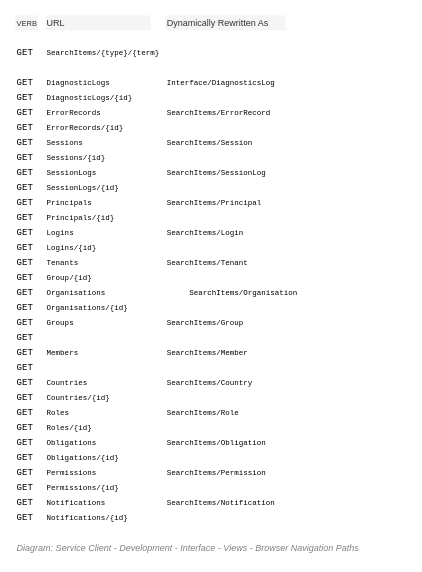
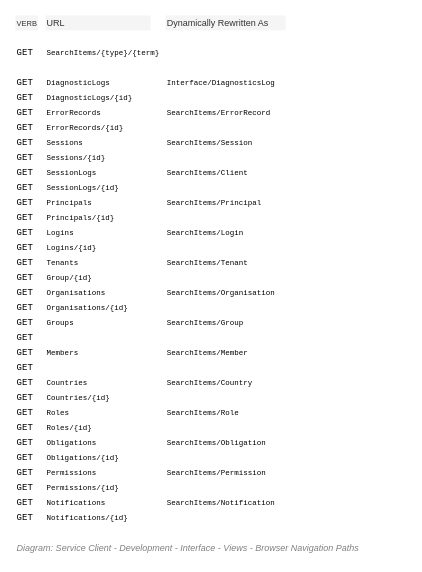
  <mxCell id="0" />
  <mxCell id="1" parent="0" />
  <mxCell id="2" value="Dynamically Rewritten As" style="text;html=1;strokeColor=none;fillColor=#f5f5f5;align=left;verticalAlign=middle;whiteSpace=wrap;rounded=0;fontSize=12;fontFamily=Helvetica;fontColor=#333333;fontStyle=0" vertex="1" parent="1"><mxGeometry x="220" y="20" width="160" height="20" as="geometry" /></mxCell>
  <mxCell id="3" value="URL" style="text;html=1;strokeColor=none;fillColor=#f5f5f5;align=left;verticalAlign=middle;whiteSpace=wrap;rounded=0;fontSize=12;fontFamily=Helvetica;fontColor=#333333;fontStyle=0" vertex="1" parent="1"><mxGeometry x="60" y="20" width="140" height="20" as="geometry" /></mxCell>
  <mxCell id="4" value="&lt;font style=&quot;font-size: 10px;&quot;&gt;VERB&lt;/font&gt;" style="text;html=1;strokeColor=none;fillColor=#f5f5f5;align=left;verticalAlign=middle;whiteSpace=wrap;rounded=0;fontSize=10;fontFamily=Helvetica;fontColor=#333333;fontStyle=0" vertex="1" parent="1"><mxGeometry x="20" y="20" width="30" height="20" as="geometry" /></mxCell>
  <mxCell id="5" value="&lt;font style=&quot;font-size: 10px&quot;&gt;SearchItems/{type}/{term}&lt;/font&gt;" style="text;html=1;strokeColor=none;fillColor=none;align=left;verticalAlign=middle;whiteSpace=wrap;rounded=0;dashed=1;fontSize=10;fontFamily=Courier New;" vertex="1" parent="1"><mxGeometry x="60" y="60" width="160" height="20" as="geometry" /></mxCell>
  <mxCell id="6" value="GET" style="text;html=1;strokeColor=none;fillColor=none;align=left;verticalAlign=middle;whiteSpace=wrap;rounded=0;dashed=1;fontSize=12;fontFamily=Courier New;" vertex="1" parent="1"><mxGeometry x="20" y="60" width="40" height="20" as="geometry" /></mxCell>
  <mxCell id="7" value="GET" style="text;html=1;strokeColor=none;fillColor=none;align=left;verticalAlign=middle;whiteSpace=wrap;rounded=0;dashed=1;fontSize=12;fontFamily=Courier New;" vertex="1" parent="1"><mxGeometry x="20" y="360" width="40" height="20" as="geometry" /></mxCell>
  <mxCell id="8" value="Group/{id}" style="text;html=1;strokeColor=none;fillColor=none;align=left;verticalAlign=middle;whiteSpace=wrap;rounded=0;dashed=1;fontSize=10;fontFamily=Courier New;" vertex="1" parent="1"><mxGeometry x="60" y="360" width="140" height="20" as="geometry" /></mxCell>
  <mxCell id="9" value="GET" style="text;html=1;strokeColor=none;fillColor=none;align=left;verticalAlign=middle;whiteSpace=wrap;rounded=0;dashed=1;fontSize=12;fontFamily=Courier New;" vertex="1" parent="1"><mxGeometry x="20" y="400" width="40" height="20" as="geometry" /></mxCell>
  <mxCell id="10" value="Organisations/{id}" style="text;html=1;strokeColor=none;fillColor=none;align=left;verticalAlign=middle;whiteSpace=wrap;rounded=0;dashed=1;fontSize=10;fontFamily=Courier New;" vertex="1" parent="1"><mxGeometry x="60" y="400" width="140" height="20" as="geometry" /></mxCell>
  <mxCell id="11" value="GET" style="text;html=1;strokeColor=none;fillColor=none;align=left;verticalAlign=middle;whiteSpace=wrap;rounded=0;dashed=1;fontSize=12;fontFamily=Courier New;" vertex="1" parent="1"><mxGeometry x="20" y="440" width="40" height="20" as="geometry" /></mxCell>
  <mxCell id="12" value="GET" style="text;html=1;strokeColor=none;fillColor=none;align=left;verticalAlign=middle;whiteSpace=wrap;rounded=0;dashed=1;fontSize=12;fontFamily=Courier New;" vertex="1" parent="1"><mxGeometry x="20" y="460" width="40" height="20" as="geometry" /></mxCell>
  <mxCell id="13" value="Members" style="text;html=1;strokeColor=none;fillColor=none;align=left;verticalAlign=middle;whiteSpace=wrap;rounded=0;dashed=1;fontSize=10;fontFamily=Courier New;" vertex="1" parent="1"><mxGeometry x="60" y="460" width="140" height="20" as="geometry" /></mxCell>
  <mxCell id="14" value="GET" style="text;html=1;strokeColor=none;fillColor=none;align=left;verticalAlign=middle;whiteSpace=wrap;rounded=0;dashed=1;fontSize=12;fontFamily=Courier New;" vertex="1" parent="1"><mxGeometry x="20" y="480" width="40" height="20" as="geometry" /></mxCell>
  <mxCell id="15" value="GET" style="text;html=1;strokeColor=none;fillColor=none;align=left;verticalAlign=middle;whiteSpace=wrap;rounded=0;dashed=1;fontSize=12;fontFamily=Courier New;" vertex="1" parent="1"><mxGeometry x="20" y="420" width="40" height="20" as="geometry" /></mxCell>
  <mxCell id="16" value="Groups" style="text;html=1;strokeColor=none;fillColor=none;align=left;verticalAlign=middle;whiteSpace=wrap;rounded=0;dashed=1;fontSize=10;fontFamily=Courier New;" vertex="1" parent="1"><mxGeometry x="60" y="420" width="140" height="20" as="geometry" /></mxCell>
  <mxCell id="17" value="GET" style="text;html=1;strokeColor=none;fillColor=none;align=left;verticalAlign=middle;whiteSpace=wrap;rounded=0;dashed=1;fontSize=12;fontFamily=Courier New;" vertex="1" parent="1"><mxGeometry x="20" y="380" width="40" height="20" as="geometry" /></mxCell>
  <mxCell id="18" value="Organisations" style="text;html=1;strokeColor=none;fillColor=none;align=left;verticalAlign=middle;whiteSpace=wrap;rounded=0;dashed=1;fontSize=10;fontFamily=Courier New;" vertex="1" parent="1"><mxGeometry x="60" y="380" width="140" height="20" as="geometry" /></mxCell>
  <mxCell id="19" value="GET" style="text;html=1;strokeColor=none;fillColor=none;align=left;verticalAlign=middle;whiteSpace=wrap;rounded=0;dashed=1;fontSize=12;fontFamily=Courier New;" vertex="1" parent="1"><mxGeometry x="20" y="340" width="40" height="20" as="geometry" /></mxCell>
  <mxCell id="20" value="Tenants" style="text;html=1;strokeColor=none;fillColor=none;align=left;verticalAlign=middle;whiteSpace=wrap;rounded=0;dashed=1;fontSize=10;fontFamily=Courier New;" vertex="1" parent="1"><mxGeometry x="60" y="340" width="140" height="20" as="geometry" /></mxCell>
  <mxCell id="21" value="GET" style="text;html=1;strokeColor=none;fillColor=none;align=left;verticalAlign=middle;whiteSpace=wrap;rounded=0;dashed=1;fontSize=12;fontFamily=Courier New;" vertex="1" parent="1"><mxGeometry x="20" y="140" width="40" height="20" as="geometry" /></mxCell>
  <mxCell id="22" value="ErrorRecords" style="text;html=1;strokeColor=none;fillColor=none;align=left;verticalAlign=middle;whiteSpace=wrap;rounded=0;dashed=1;fontSize=10;fontFamily=Courier New;" vertex="1" parent="1"><mxGeometry x="60" y="140" width="140" height="20" as="geometry" /></mxCell>
  <mxCell id="23" value="GET" style="text;html=1;strokeColor=none;fillColor=none;align=left;verticalAlign=middle;whiteSpace=wrap;rounded=0;dashed=1;fontSize=12;fontFamily=Courier New;" vertex="1" parent="1"><mxGeometry x="20" y="160" width="40" height="20" as="geometry" /></mxCell>
  <mxCell id="24" value="ErrorRecords/{id}" style="text;html=1;strokeColor=none;fillColor=none;align=left;verticalAlign=middle;whiteSpace=wrap;rounded=0;dashed=1;fontSize=10;fontFamily=Courier New;" vertex="1" parent="1"><mxGeometry x="60" y="160" width="140" height="20" as="geometry" /></mxCell>
  <mxCell id="25" value="GET" style="text;html=1;strokeColor=none;fillColor=none;align=left;verticalAlign=middle;whiteSpace=wrap;rounded=0;dashed=1;fontSize=12;fontFamily=Courier New;" vertex="1" parent="1"><mxGeometry x="20" y="100" width="40" height="20" as="geometry" /></mxCell>
  <mxCell id="26" value="DiagnosticLogs" style="text;html=1;strokeColor=none;fillColor=none;align=left;verticalAlign=middle;whiteSpace=wrap;rounded=0;dashed=1;fontSize=10;fontFamily=Courier New;" vertex="1" parent="1"><mxGeometry x="60" y="100" width="140" height="20" as="geometry" /></mxCell>
  <mxCell id="27" value="GET" style="text;html=1;strokeColor=none;fillColor=none;align=left;verticalAlign=middle;whiteSpace=wrap;rounded=0;dashed=1;fontSize=12;fontFamily=Courier New;" vertex="1" parent="1"><mxGeometry x="20" y="120" width="40" height="20" as="geometry" /></mxCell>
  <mxCell id="28" value="DiagnosticLogs/{id}" style="text;html=1;strokeColor=none;fillColor=none;align=left;verticalAlign=middle;whiteSpace=wrap;rounded=0;dashed=1;fontSize=10;fontFamily=Courier New;" vertex="1" parent="1"><mxGeometry x="60" y="120" width="140" height="20" as="geometry" /></mxCell>
  <mxCell id="29" value="GET" style="text;html=1;strokeColor=none;fillColor=none;align=left;verticalAlign=middle;whiteSpace=wrap;rounded=0;dashed=1;fontSize=12;fontFamily=Courier New;" vertex="1" parent="1"><mxGeometry x="20" y="180" width="40" height="20" as="geometry" /></mxCell>
  <mxCell id="30" value="Sessions" style="text;html=1;strokeColor=none;fillColor=none;align=left;verticalAlign=middle;whiteSpace=wrap;rounded=0;dashed=1;fontSize=10;fontFamily=Courier New;" vertex="1" parent="1"><mxGeometry x="60" y="180" width="140" height="20" as="geometry" /></mxCell>
  <mxCell id="31" value="GET" style="text;html=1;strokeColor=none;fillColor=none;align=left;verticalAlign=middle;whiteSpace=wrap;rounded=0;dashed=1;fontSize=12;fontFamily=Courier New;" vertex="1" parent="1"><mxGeometry x="20" y="200" width="40" height="20" as="geometry" /></mxCell>
  <mxCell id="32" value="Sessions/{id}" style="text;html=1;strokeColor=none;fillColor=none;align=left;verticalAlign=middle;whiteSpace=wrap;rounded=0;dashed=1;fontSize=10;fontFamily=Courier New;" vertex="1" parent="1"><mxGeometry x="60" y="200" width="140" height="20" as="geometry" /></mxCell>
  <mxCell id="33" value="GET" style="text;html=1;strokeColor=none;fillColor=none;align=left;verticalAlign=middle;whiteSpace=wrap;rounded=0;dashed=1;fontSize=12;fontFamily=Courier New;" vertex="1" parent="1"><mxGeometry x="20" y="220" width="40" height="20" as="geometry" /></mxCell>
  <mxCell id="34" value="SessionLogs" style="text;html=1;strokeColor=none;fillColor=none;align=left;verticalAlign=middle;whiteSpace=wrap;rounded=0;dashed=1;fontSize=10;fontFamily=Courier New;" vertex="1" parent="1"><mxGeometry x="60" y="220" width="140" height="20" as="geometry" /></mxCell>
  <mxCell id="35" value="GET" style="text;html=1;strokeColor=none;fillColor=none;align=left;verticalAlign=middle;whiteSpace=wrap;rounded=0;dashed=1;fontSize=12;fontFamily=Courier New;" vertex="1" parent="1"><mxGeometry x="20" y="240" width="40" height="20" as="geometry" /></mxCell>
  <mxCell id="36" value="SessionLogs/{id}" style="text;html=1;strokeColor=none;fillColor=none;align=left;verticalAlign=middle;whiteSpace=wrap;rounded=0;dashed=1;fontSize=10;fontFamily=Courier New;" vertex="1" parent="1"><mxGeometry x="60" y="240" width="140" height="20" as="geometry" /></mxCell>
  <mxCell id="37" value="GET" style="text;html=1;strokeColor=none;fillColor=none;align=left;verticalAlign=middle;whiteSpace=wrap;rounded=0;dashed=1;fontSize=12;fontFamily=Courier New;" vertex="1" parent="1"><mxGeometry x="20" y="300" width="40" height="20" as="geometry" /></mxCell>
  <mxCell id="38" value="Logins" style="text;html=1;strokeColor=none;fillColor=none;align=left;verticalAlign=middle;whiteSpace=wrap;rounded=0;dashed=1;fontSize=10;fontFamily=Courier New;" vertex="1" parent="1"><mxGeometry x="60" y="300" width="140" height="20" as="geometry" /></mxCell>
  <mxCell id="39" value="GET" style="text;html=1;strokeColor=none;fillColor=none;align=left;verticalAlign=middle;whiteSpace=wrap;rounded=0;dashed=1;fontSize=12;fontFamily=Courier New;" vertex="1" parent="1"><mxGeometry x="20" y="320" width="40" height="20" as="geometry" /></mxCell>
  <mxCell id="40" value="Logins/{id}" style="text;html=1;strokeColor=none;fillColor=none;align=left;verticalAlign=middle;whiteSpace=wrap;rounded=0;dashed=1;fontSize=10;fontFamily=Courier New;" vertex="1" parent="1"><mxGeometry x="60" y="320" width="140" height="20" as="geometry" /></mxCell>
  <mxCell id="41" value="GET" style="text;html=1;strokeColor=none;fillColor=none;align=left;verticalAlign=middle;whiteSpace=wrap;rounded=0;dashed=1;fontSize=12;fontFamily=Courier New;" vertex="1" parent="1"><mxGeometry x="20" y="260" width="40" height="20" as="geometry" /></mxCell>
  <mxCell id="42" value="Principals" style="text;html=1;strokeColor=none;fillColor=none;align=left;verticalAlign=middle;whiteSpace=wrap;rounded=0;dashed=1;fontSize=10;fontFamily=Courier New;" vertex="1" parent="1"><mxGeometry x="60" y="260" width="140" height="20" as="geometry" /></mxCell>
  <mxCell id="43" value="GET" style="text;html=1;strokeColor=none;fillColor=none;align=left;verticalAlign=middle;whiteSpace=wrap;rounded=0;dashed=1;fontSize=12;fontFamily=Courier New;" vertex="1" parent="1"><mxGeometry x="20" y="280" width="40" height="20" as="geometry" /></mxCell>
  <mxCell id="44" value="Principals/{id}" style="text;html=1;strokeColor=none;fillColor=none;align=left;verticalAlign=middle;whiteSpace=wrap;rounded=0;dashed=1;fontSize=10;fontFamily=Courier New;" vertex="1" parent="1"><mxGeometry x="60" y="280" width="140" height="20" as="geometry" /></mxCell>
  <mxCell id="45" value="GET" style="text;html=1;strokeColor=none;fillColor=none;align=left;verticalAlign=middle;whiteSpace=wrap;rounded=0;dashed=1;fontSize=12;fontFamily=Courier New;" vertex="1" parent="1"><mxGeometry x="20" y="500" width="40" height="20" as="geometry" /></mxCell>
  <mxCell id="46" value="Countries" style="text;html=1;strokeColor=none;fillColor=none;align=left;verticalAlign=middle;whiteSpace=wrap;rounded=0;dashed=1;fontSize=10;fontFamily=Courier New;" vertex="1" parent="1"><mxGeometry x="60" y="500" width="140" height="20" as="geometry" /></mxCell>
  <mxCell id="47" value="GET" style="text;html=1;strokeColor=none;fillColor=none;align=left;verticalAlign=middle;whiteSpace=wrap;rounded=0;dashed=1;fontSize=12;fontFamily=Courier New;" vertex="1" parent="1"><mxGeometry x="20" y="520" width="40" height="20" as="geometry" /></mxCell>
  <mxCell id="48" value="Countries/{id}" style="text;html=1;strokeColor=none;fillColor=none;align=left;verticalAlign=middle;whiteSpace=wrap;rounded=0;dashed=1;fontSize=10;fontFamily=Courier New;" vertex="1" parent="1"><mxGeometry x="60" y="520" width="140" height="20" as="geometry" /></mxCell>
  <mxCell id="49" value="GET" style="text;html=1;strokeColor=none;fillColor=none;align=left;verticalAlign=middle;whiteSpace=wrap;rounded=0;dashed=1;fontSize=12;fontFamily=Courier New;" vertex="1" parent="1"><mxGeometry x="20" y="540" width="40" height="20" as="geometry" /></mxCell>
  <mxCell id="50" value="Roles" style="text;html=1;strokeColor=none;fillColor=none;align=left;verticalAlign=middle;whiteSpace=wrap;rounded=0;dashed=1;fontSize=10;fontFamily=Courier New;" vertex="1" parent="1"><mxGeometry x="60" y="540" width="140" height="20" as="geometry" /></mxCell>
  <mxCell id="51" value="GET" style="text;html=1;strokeColor=none;fillColor=none;align=left;verticalAlign=middle;whiteSpace=wrap;rounded=0;dashed=1;fontSize=12;fontFamily=Courier New;" vertex="1" parent="1"><mxGeometry x="20" y="560" width="40" height="20" as="geometry" /></mxCell>
  <mxCell id="52" value="Roles/{id}" style="text;html=1;strokeColor=none;fillColor=none;align=left;verticalAlign=middle;whiteSpace=wrap;rounded=0;dashed=1;fontSize=10;fontFamily=Courier New;" vertex="1" parent="1"><mxGeometry x="60" y="560" width="140" height="20" as="geometry" /></mxCell>
  <mxCell id="53" value="GET" style="text;html=1;strokeColor=none;fillColor=none;align=left;verticalAlign=middle;whiteSpace=wrap;rounded=0;dashed=1;fontSize=12;fontFamily=Courier New;" vertex="1" parent="1"><mxGeometry x="20" y="580" width="40" height="20" as="geometry" /></mxCell>
  <mxCell id="54" value="Obligations" style="text;html=1;strokeColor=none;fillColor=none;align=left;verticalAlign=middle;whiteSpace=wrap;rounded=0;dashed=1;fontSize=10;fontFamily=Courier New;" vertex="1" parent="1"><mxGeometry x="60" y="580" width="140" height="20" as="geometry" /></mxCell>
  <mxCell id="55" value="GET" style="text;html=1;strokeColor=none;fillColor=none;align=left;verticalAlign=middle;whiteSpace=wrap;rounded=0;dashed=1;fontSize=12;fontFamily=Courier New;" vertex="1" parent="1"><mxGeometry x="20" y="600" width="40" height="20" as="geometry" /></mxCell>
  <mxCell id="56" value="Obligations/{id}" style="text;html=1;strokeColor=none;fillColor=none;align=left;verticalAlign=middle;whiteSpace=wrap;rounded=0;dashed=1;fontSize=10;fontFamily=Courier New;" vertex="1" parent="1"><mxGeometry x="60" y="600" width="140" height="20" as="geometry" /></mxCell>
  <mxCell id="57" value="GET" style="text;html=1;strokeColor=none;fillColor=none;align=left;verticalAlign=middle;whiteSpace=wrap;rounded=0;dashed=1;fontSize=12;fontFamily=Courier New;" vertex="1" parent="1"><mxGeometry x="20" y="620" width="40" height="20" as="geometry" /></mxCell>
  <mxCell id="58" value="Permissions" style="text;html=1;strokeColor=none;fillColor=none;align=left;verticalAlign=middle;whiteSpace=wrap;rounded=0;dashed=1;fontSize=10;fontFamily=Courier New;" vertex="1" parent="1"><mxGeometry x="60" y="620" width="140" height="20" as="geometry" /></mxCell>
  <mxCell id="59" value="GET" style="text;html=1;strokeColor=none;fillColor=none;align=left;verticalAlign=middle;whiteSpace=wrap;rounded=0;dashed=1;fontSize=12;fontFamily=Courier New;" vertex="1" parent="1"><mxGeometry x="20" y="640" width="40" height="20" as="geometry" /></mxCell>
  <mxCell id="60" value="Permissions/{id}" style="text;html=1;strokeColor=none;fillColor=none;align=left;verticalAlign=middle;whiteSpace=wrap;rounded=0;dashed=1;fontSize=10;fontFamily=Courier New;" vertex="1" parent="1"><mxGeometry x="60" y="640" width="140" height="20" as="geometry" /></mxCell>
  <mxCell id="61" value="&lt;font style=&quot;font-size: 10px&quot;&gt;Interface/DiagnosticsLog&lt;/font&gt;" style="text;html=1;strokeColor=none;fillColor=none;align=left;verticalAlign=middle;whiteSpace=wrap;rounded=0;dashed=1;fontSize=10;fontFamily=Courier New;" vertex="1" parent="1"><mxGeometry x="220" y="100" width="160" height="20" as="geometry" /></mxCell>
  <mxCell id="62" value="&lt;font style=&quot;font-size: 10px&quot;&gt;SearchItems/ErrorRecord&lt;/font&gt;" style="text;html=1;strokeColor=none;fillColor=none;align=left;verticalAlign=middle;whiteSpace=wrap;rounded=0;dashed=1;fontSize=10;fontFamily=Courier New;" vertex="1" parent="1"><mxGeometry x="220" y="140" width="160" height="20" as="geometry" /></mxCell>
  <mxCell id="63" value="&lt;font style=&quot;font-size: 10px&quot;&gt;SearchItems/Session&lt;/font&gt;" style="text;html=1;strokeColor=none;fillColor=none;align=left;verticalAlign=middle;whiteSpace=wrap;rounded=0;dashed=1;fontSize=10;fontFamily=Courier New;" vertex="1" parent="1"><mxGeometry x="220" y="180" width="160" height="20" as="geometry" /></mxCell>
  <mxCell id="64" value="&lt;font style=&quot;font-size: 10px&quot;&gt;SearchItems/Principal&lt;/font&gt;" style="text;html=1;strokeColor=none;fillColor=none;align=left;verticalAlign=middle;whiteSpace=wrap;rounded=0;dashed=1;fontSize=10;fontFamily=Courier New;" vertex="1" parent="1"><mxGeometry x="220" y="260" width="160" height="20" as="geometry" /></mxCell>
- <mxCell id="65" value="&lt;font style=&quot;font-size: 10px&quot;&gt;SearchItems/SessionLog&lt;/font&gt;" style="text;html=1;strokeColor=none;fillColor=none;align=left;verticalAlign=middle;whiteSpace=wrap;rounded=0;dashed=1;fontSize=10;fontFamily=Courier New;" vertex="1" parent="1"><mxGeometry x="220" y="220" width="160" height="20" as="geometry" /></mxCell>
+ <mxCell id="65" value="&lt;font style=&quot;font-size: 10px&quot;&gt;SearchItems/Client&lt;/font&gt;" style="text;html=1;strokeColor=none;fillColor=none;align=left;verticalAlign=middle;whiteSpace=wrap;rounded=0;dashed=1;fontSize=10;fontFamily=Courier New;" vertex="1" parent="1"><mxGeometry x="220" y="220" width="160" height="20" as="geometry" /></mxCell>
  <mxCell id="66" value="&lt;font style=&quot;font-size: 10px&quot;&gt;SearchItems/Login&lt;/font&gt;" style="text;html=1;strokeColor=none;fillColor=none;align=left;verticalAlign=middle;whiteSpace=wrap;rounded=0;dashed=1;fontSize=10;fontFamily=Courier New;" vertex="1" parent="1"><mxGeometry x="220" y="300" width="160" height="20" as="geometry" /></mxCell>
  <mxCell id="67" value="&lt;font style=&quot;font-size: 10px&quot;&gt;SearchItems/Tenant&lt;/font&gt;" style="text;html=1;strokeColor=none;fillColor=none;align=left;verticalAlign=middle;whiteSpace=wrap;rounded=0;dashed=1;fontSize=10;fontFamily=Courier New;" vertex="1" parent="1"><mxGeometry x="220" y="340" width="160" height="20" as="geometry" /></mxCell>
  <mxCell id="68" value="&lt;font style=&quot;font-size: 10px&quot;&gt;SearchItems/Group&lt;/font&gt;" style="text;html=1;strokeColor=none;fillColor=none;align=left;verticalAlign=middle;whiteSpace=wrap;rounded=0;dashed=1;fontSize=10;fontFamily=Courier New;" vertex="1" parent="1"><mxGeometry x="220" y="420" width="160" height="20" as="geometry" /></mxCell>
- <mxCell id="69" value="&lt;font style=&quot;font-size: 10px&quot;&gt;SearchItems/Organisation&lt;/font&gt;" style="text;html=1;strokeColor=none;fillColor=none;align=left;verticalAlign=middle;whiteSpace=wrap;rounded=0;dashed=1;fontSize=10;fontFamily=Courier New;" vertex="1" parent="1"><mxGeometry x="250" y="380" width="160" height="20" as="geometry" /></mxCell>
+ <mxCell id="69" value="&lt;font style=&quot;font-size: 10px&quot;&gt;SearchItems/Organisation&lt;/font&gt;" style="text;html=1;strokeColor=none;fillColor=none;align=left;verticalAlign=middle;whiteSpace=wrap;rounded=0;dashed=1;fontSize=10;fontFamily=Courier New;" vertex="1" parent="1"><mxGeometry x="220" y="380" width="160" height="20" as="geometry" /></mxCell>
  <mxCell id="70" value="&lt;font style=&quot;font-size: 10px&quot;&gt;SearchItems/Member&lt;/font&gt;" style="text;html=1;strokeColor=none;fillColor=none;align=left;verticalAlign=middle;whiteSpace=wrap;rounded=0;dashed=1;fontSize=10;fontFamily=Courier New;" vertex="1" parent="1"><mxGeometry x="220" y="460" width="160" height="20" as="geometry" /></mxCell>
  <mxCell id="71" value="&lt;font style=&quot;font-size: 10px&quot;&gt;SearchItems/Country&lt;/font&gt;" style="text;html=1;strokeColor=none;fillColor=none;align=left;verticalAlign=middle;whiteSpace=wrap;rounded=0;dashed=1;fontSize=10;fontFamily=Courier New;" vertex="1" parent="1"><mxGeometry x="220" y="500" width="160" height="20" as="geometry" /></mxCell>
  <mxCell id="72" value="&lt;font style=&quot;font-size: 10px&quot;&gt;SearchItems/Role&lt;/font&gt;" style="text;html=1;strokeColor=none;fillColor=none;align=left;verticalAlign=middle;whiteSpace=wrap;rounded=0;dashed=1;fontSize=10;fontFamily=Courier New;" vertex="1" parent="1"><mxGeometry x="220" y="540" width="160" height="20" as="geometry" /></mxCell>
  <mxCell id="73" value="&lt;font style=&quot;font-size: 10px&quot;&gt;SearchItems/Obligation&lt;/font&gt;" style="text;html=1;strokeColor=none;fillColor=none;align=left;verticalAlign=middle;whiteSpace=wrap;rounded=0;dashed=1;fontSize=10;fontFamily=Courier New;" vertex="1" parent="1"><mxGeometry x="220" y="580" width="160" height="20" as="geometry" /></mxCell>
  <mxCell id="74" value="&lt;font style=&quot;font-size: 10px&quot;&gt;SearchItems/Permission&lt;/font&gt;" style="text;html=1;strokeColor=none;fillColor=none;align=left;verticalAlign=middle;whiteSpace=wrap;rounded=0;dashed=1;fontSize=10;fontFamily=Courier New;" vertex="1" parent="1"><mxGeometry x="220" y="620" width="160" height="20" as="geometry" /></mxCell>
  <mxCell id="75" value="GET" style="text;html=1;strokeColor=none;fillColor=none;align=left;verticalAlign=middle;whiteSpace=wrap;rounded=0;dashed=1;fontSize=12;fontFamily=Courier New;" vertex="1" parent="1"><mxGeometry x="20" y="660" width="40" height="20" as="geometry" /></mxCell>
  <mxCell id="76" value="Notifications" style="text;html=1;strokeColor=none;fillColor=none;align=left;verticalAlign=middle;whiteSpace=wrap;rounded=0;dashed=1;fontSize=10;fontFamily=Courier New;" vertex="1" parent="1"><mxGeometry x="60" y="660" width="140" height="20" as="geometry" /></mxCell>
  <mxCell id="77" value="GET" style="text;html=1;strokeColor=none;fillColor=none;align=left;verticalAlign=middle;whiteSpace=wrap;rounded=0;dashed=1;fontSize=12;fontFamily=Courier New;" vertex="1" parent="1"><mxGeometry x="20" y="680" width="40" height="20" as="geometry" /></mxCell>
  <mxCell id="78" value="Notifications/{id}" style="text;html=1;strokeColor=none;fillColor=none;align=left;verticalAlign=middle;whiteSpace=wrap;rounded=0;dashed=1;fontSize=10;fontFamily=Courier New;" vertex="1" parent="1"><mxGeometry x="60" y="680" width="140" height="20" as="geometry" /></mxCell>
  <mxCell id="79" value="&lt;font style=&quot;font-size: 10px&quot;&gt;SearchItems/Notification&lt;/font&gt;" style="text;html=1;strokeColor=none;fillColor=none;align=left;verticalAlign=middle;whiteSpace=wrap;rounded=0;dashed=1;fontSize=10;fontFamily=Courier New;" vertex="1" parent="1"><mxGeometry x="220" y="660" width="160" height="20" as="geometry" /></mxCell>
  <mxCell id="80" value="&lt;font style=&quot;font-size: 12px&quot;&gt;Diagram: Service Client - Development - Interface - Views - Browser Navigation Paths&lt;/font&gt;" style="text;strokeColor=none;fillColor=none;html=1;fontSize=12;fontStyle=2;verticalAlign=middle;align=left;shadow=0;glass=0;comic=0;opacity=30;fontColor=#808080;" vertex="1" parent="1"><mxGeometry x="20" y="720" width="520" height="20" as="geometry" /></mxCell>
